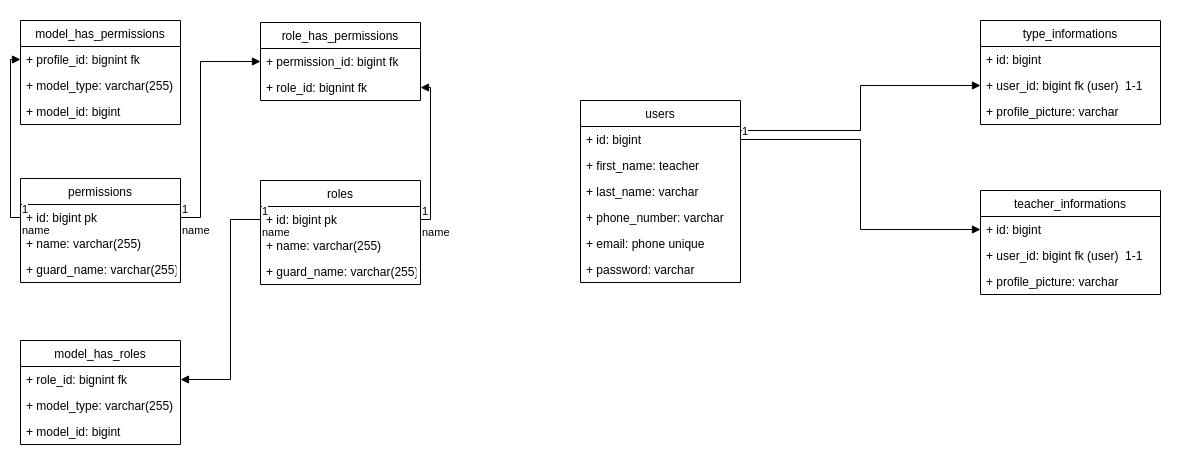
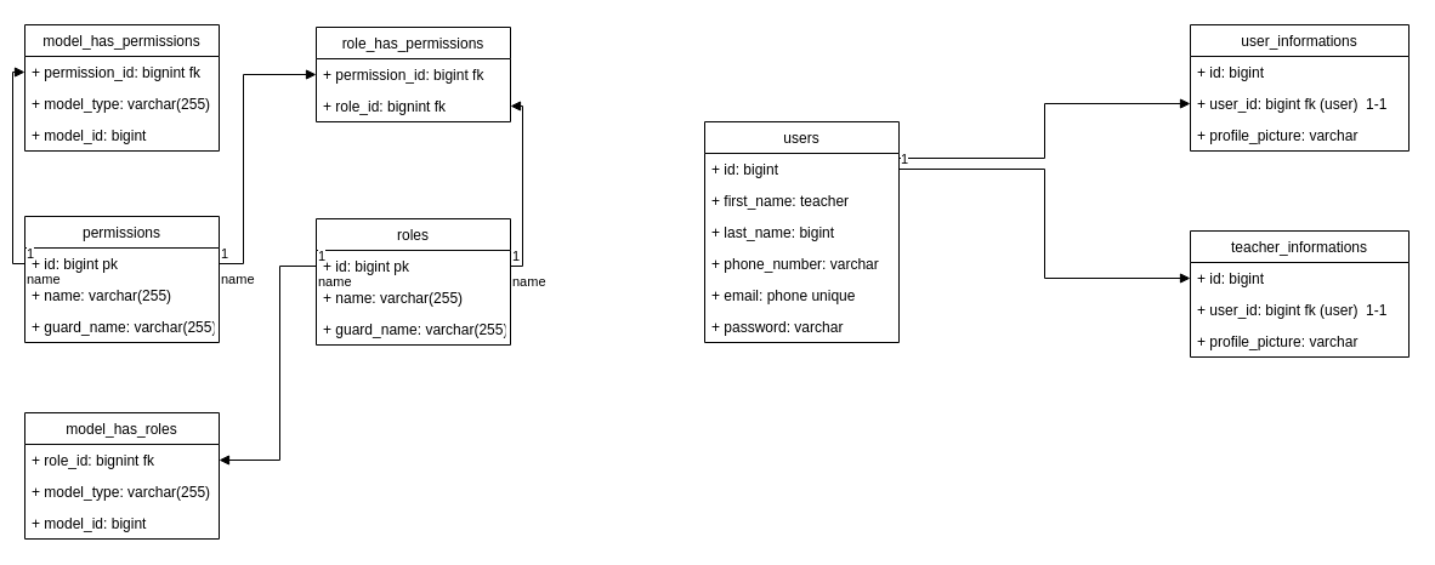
  <mxCell id="0" />
  <mxCell id="1" parent="0" />
  <mxCell id="2" value="users" style="swimlane;fontStyle=0;childLayout=stackLayout;horizontal=1;startSize=26;fillColor=none;horizontalStack=0;resizeParent=1;resizeParentMax=0;resizeLast=0;collapsible=1;marginBottom=0;" vertex="1" parent="1"><mxGeometry x="580" y="100" width="160" height="182" as="geometry" /></mxCell>
  <mxCell id="3" value="+ id: bigint" style="text;strokeColor=none;fillColor=none;align=left;verticalAlign=top;spacingLeft=4;spacingRight=4;overflow=hidden;rotatable=0;points=[[0,0.5],[1,0.5]];portConstraint=eastwest;" vertex="1" parent="2"><mxGeometry y="26" width="160" height="26" as="geometry" /></mxCell>
  <mxCell id="4" value="+ first_name: teacher " style="text;strokeColor=none;fillColor=none;align=left;verticalAlign=top;spacingLeft=4;spacingRight=4;overflow=hidden;rotatable=0;points=[[0,0.5],[1,0.5]];portConstraint=eastwest;" vertex="1" parent="2"><mxGeometry y="52" width="160" height="26" as="geometry" /></mxCell>
- <mxCell id="5" value="+ last_name: varchar" style="text;strokeColor=none;fillColor=none;align=left;verticalAlign=top;spacingLeft=4;spacingRight=4;overflow=hidden;rotatable=0;points=[[0,0.5],[1,0.5]];portConstraint=eastwest;" vertex="1" parent="2"><mxGeometry y="78" width="160" height="26" as="geometry" /></mxCell>
+ <mxCell id="5" value="+ last_name: bigint" style="text;strokeColor=none;fillColor=none;align=left;verticalAlign=top;spacingLeft=4;spacingRight=4;overflow=hidden;rotatable=0;points=[[0,0.5],[1,0.5]];portConstraint=eastwest;" vertex="1" parent="2"><mxGeometry y="78" width="160" height="26" as="geometry" /></mxCell>
  <mxCell id="6" value="+ phone_number: varchar" style="text;strokeColor=none;fillColor=none;align=left;verticalAlign=top;spacingLeft=4;spacingRight=4;overflow=hidden;rotatable=0;points=[[0,0.5],[1,0.5]];portConstraint=eastwest;" vertex="1" parent="2"><mxGeometry y="104" width="160" height="26" as="geometry" /></mxCell>
  <mxCell id="7" value="+ email: phone unique" style="text;strokeColor=none;fillColor=none;align=left;verticalAlign=top;spacingLeft=4;spacingRight=4;overflow=hidden;rotatable=0;points=[[0,0.5],[1,0.5]];portConstraint=eastwest;" vertex="1" parent="2"><mxGeometry y="130" width="160" height="26" as="geometry" /></mxCell>
  <mxCell id="8" value="+ password: varchar" style="text;strokeColor=none;fillColor=none;align=left;verticalAlign=top;spacingLeft=4;spacingRight=4;overflow=hidden;rotatable=0;points=[[0,0.5],[1,0.5]];portConstraint=eastwest;" vertex="1" parent="2"><mxGeometry y="156" width="160" height="26" as="geometry" /></mxCell>
- <mxCell id="9" value="type_informations" style="swimlane;fontStyle=0;childLayout=stackLayout;horizontal=1;startSize=26;fillColor=none;horizontalStack=0;resizeParent=1;resizeParentMax=0;resizeLast=0;collapsible=1;marginBottom=0;" vertex="1" parent="1"><mxGeometry x="980" y="20" width="180" height="104" as="geometry" /></mxCell>
+ <mxCell id="9" value="user_informations" style="swimlane;fontStyle=0;childLayout=stackLayout;horizontal=1;startSize=26;fillColor=none;horizontalStack=0;resizeParent=1;resizeParentMax=0;resizeLast=0;collapsible=1;marginBottom=0;" vertex="1" parent="1"><mxGeometry x="980" y="20" width="180" height="104" as="geometry" /></mxCell>
  <mxCell id="10" value="+ id: bigint" style="text;strokeColor=none;fillColor=none;align=left;verticalAlign=top;spacingLeft=4;spacingRight=4;overflow=hidden;rotatable=0;points=[[0,0.5],[1,0.5]];portConstraint=eastwest;" vertex="1" parent="9"><mxGeometry y="26" width="180" height="26" as="geometry" /></mxCell>
  <mxCell id="11" value="+ user_id: bigint fk (user)  1-1" style="text;strokeColor=none;fillColor=none;align=left;verticalAlign=top;spacingLeft=4;spacingRight=4;overflow=hidden;rotatable=0;points=[[0,0.5],[1,0.5]];portConstraint=eastwest;" vertex="1" parent="9"><mxGeometry y="52" width="180" height="26" as="geometry" /></mxCell>
  <mxCell id="12" value="+ profile_picture: varchar" style="text;strokeColor=none;fillColor=none;align=left;verticalAlign=top;spacingLeft=4;spacingRight=4;overflow=hidden;rotatable=0;points=[[0,0.5],[1,0.5]];portConstraint=eastwest;" vertex="1" parent="9"><mxGeometry y="78" width="180" height="26" as="geometry" /></mxCell>
  <mxCell id="13" value="teacher_informations" style="swimlane;fontStyle=0;childLayout=stackLayout;horizontal=1;startSize=26;fillColor=none;horizontalStack=0;resizeParent=1;resizeParentMax=0;resizeLast=0;collapsible=1;marginBottom=0;" vertex="1" parent="1"><mxGeometry x="980" y="190" width="180" height="104" as="geometry" /></mxCell>
  <mxCell id="14" value="+ id: bigint" style="text;strokeColor=none;fillColor=none;align=left;verticalAlign=top;spacingLeft=4;spacingRight=4;overflow=hidden;rotatable=0;points=[[0,0.5],[1,0.5]];portConstraint=eastwest;" vertex="1" parent="13"><mxGeometry y="26" width="180" height="26" as="geometry" /></mxCell>
  <mxCell id="15" value="+ user_id: bigint fk (user)  1-1" style="text;strokeColor=none;fillColor=none;align=left;verticalAlign=top;spacingLeft=4;spacingRight=4;overflow=hidden;rotatable=0;points=[[0,0.5],[1,0.5]];portConstraint=eastwest;" vertex="1" parent="13"><mxGeometry y="52" width="180" height="26" as="geometry" /></mxCell>
  <mxCell id="16" value="+ profile_picture: varchar" style="text;strokeColor=none;fillColor=none;align=left;verticalAlign=top;spacingLeft=4;spacingRight=4;overflow=hidden;rotatable=0;points=[[0,0.5],[1,0.5]];portConstraint=eastwest;" vertex="1" parent="13"><mxGeometry y="78" width="180" height="26" as="geometry" /></mxCell>
  <mxCell id="17" value="role_has_permissions" style="swimlane;fontStyle=0;childLayout=stackLayout;horizontal=1;startSize=26;fillColor=none;horizontalStack=0;resizeParent=1;resizeParentMax=0;resizeLast=0;collapsible=1;marginBottom=0;" vertex="1" parent="1"><mxGeometry x="260" y="22" width="160" height="78" as="geometry" /></mxCell>
  <mxCell id="18" value="+ permission_id: bigint fk" style="text;strokeColor=none;fillColor=none;align=left;verticalAlign=top;spacingLeft=4;spacingRight=4;overflow=hidden;rotatable=0;points=[[0,0.5],[1,0.5]];portConstraint=eastwest;" vertex="1" parent="17"><mxGeometry y="26" width="160" height="26" as="geometry" /></mxCell>
  <mxCell id="19" value="+ role_id: bignint fk" style="text;strokeColor=none;fillColor=none;align=left;verticalAlign=top;spacingLeft=4;spacingRight=4;overflow=hidden;rotatable=0;points=[[0,0.5],[1,0.5]];portConstraint=eastwest;" vertex="1" parent="17"><mxGeometry y="52" width="160" height="26" as="geometry" /></mxCell>
  <mxCell id="20" value="model_has_roles" style="swimlane;fontStyle=0;childLayout=stackLayout;horizontal=1;startSize=26;fillColor=none;horizontalStack=0;resizeParent=1;resizeParentMax=0;resizeLast=0;collapsible=1;marginBottom=0;" vertex="1" parent="1"><mxGeometry x="20" y="340" width="160" height="104" as="geometry" /></mxCell>
  <mxCell id="21" value="+ role_id: bignint fk" style="text;strokeColor=none;fillColor=none;align=left;verticalAlign=top;spacingLeft=4;spacingRight=4;overflow=hidden;rotatable=0;points=[[0,0.5],[1,0.5]];portConstraint=eastwest;" vertex="1" parent="20"><mxGeometry y="26" width="160" height="26" as="geometry" /></mxCell>
  <mxCell id="22" value="+ model_type: varchar(255)" style="text;strokeColor=none;fillColor=none;align=left;verticalAlign=top;spacingLeft=4;spacingRight=4;overflow=hidden;rotatable=0;points=[[0,0.5],[1,0.5]];portConstraint=eastwest;" vertex="1" parent="20"><mxGeometry y="52" width="160" height="26" as="geometry" /></mxCell>
  <mxCell id="23" value="+ model_id: bigint" style="text;strokeColor=none;fillColor=none;align=left;verticalAlign=top;spacingLeft=4;spacingRight=4;overflow=hidden;rotatable=0;points=[[0,0.5],[1,0.5]];portConstraint=eastwest;" vertex="1" parent="20"><mxGeometry y="78" width="160" height="26" as="geometry" /></mxCell>
  <mxCell id="24" value="model_has_permissions" style="swimlane;fontStyle=0;childLayout=stackLayout;horizontal=1;startSize=26;fillColor=none;horizontalStack=0;resizeParent=1;resizeParentMax=0;resizeLast=0;collapsible=1;marginBottom=0;" vertex="1" parent="1"><mxGeometry x="20" y="20" width="160" height="104" as="geometry" /></mxCell>
- <mxCell id="25" value="+ profile_id: bignint fk" style="text;strokeColor=none;fillColor=none;align=left;verticalAlign=top;spacingLeft=4;spacingRight=4;overflow=hidden;rotatable=0;points=[[0,0.5],[1,0.5]];portConstraint=eastwest;" vertex="1" parent="24"><mxGeometry y="26" width="160" height="26" as="geometry" /></mxCell>
+ <mxCell id="25" value="+ permission_id: bignint fk" style="text;strokeColor=none;fillColor=none;align=left;verticalAlign=top;spacingLeft=4;spacingRight=4;overflow=hidden;rotatable=0;points=[[0,0.5],[1,0.5]];portConstraint=eastwest;" vertex="1" parent="24"><mxGeometry y="26" width="160" height="26" as="geometry" /></mxCell>
  <mxCell id="26" value="+ model_type: varchar(255)" style="text;strokeColor=none;fillColor=none;align=left;verticalAlign=top;spacingLeft=4;spacingRight=4;overflow=hidden;rotatable=0;points=[[0,0.5],[1,0.5]];portConstraint=eastwest;" vertex="1" parent="24"><mxGeometry y="52" width="160" height="26" as="geometry" /></mxCell>
  <mxCell id="27" value="+ model_id: bigint" style="text;strokeColor=none;fillColor=none;align=left;verticalAlign=top;spacingLeft=4;spacingRight=4;overflow=hidden;rotatable=0;points=[[0,0.5],[1,0.5]];portConstraint=eastwest;" vertex="1" parent="24"><mxGeometry y="78" width="160" height="26" as="geometry" /></mxCell>
  <mxCell id="28" value="roles" style="swimlane;fontStyle=0;childLayout=stackLayout;horizontal=1;startSize=26;fillColor=none;horizontalStack=0;resizeParent=1;resizeParentMax=0;resizeLast=0;collapsible=1;marginBottom=0;" vertex="1" parent="1"><mxGeometry x="260" y="180" width="160" height="104" as="geometry" /></mxCell>
  <mxCell id="29" value="+ id: bigint pk" style="text;strokeColor=none;fillColor=none;align=left;verticalAlign=top;spacingLeft=4;spacingRight=4;overflow=hidden;rotatable=0;points=[[0,0.5],[1,0.5]];portConstraint=eastwest;" vertex="1" parent="28"><mxGeometry y="26" width="160" height="26" as="geometry" /></mxCell>
  <mxCell id="30" value="+ name: varchar(255)" style="text;strokeColor=none;fillColor=none;align=left;verticalAlign=top;spacingLeft=4;spacingRight=4;overflow=hidden;rotatable=0;points=[[0,0.5],[1,0.5]];portConstraint=eastwest;" vertex="1" parent="28"><mxGeometry y="52" width="160" height="26" as="geometry" /></mxCell>
  <mxCell id="31" value="+ guard_name: varchar(255)" style="text;strokeColor=none;fillColor=none;align=left;verticalAlign=top;spacingLeft=4;spacingRight=4;overflow=hidden;rotatable=0;points=[[0,0.5],[1,0.5]];portConstraint=eastwest;" vertex="1" parent="28"><mxGeometry y="78" width="160" height="26" as="geometry" /></mxCell>
  <mxCell id="32" value="permissions" style="swimlane;fontStyle=0;childLayout=stackLayout;horizontal=1;startSize=26;fillColor=none;horizontalStack=0;resizeParent=1;resizeParentMax=0;resizeLast=0;collapsible=1;marginBottom=0;" vertex="1" parent="1"><mxGeometry x="20" y="178" width="160" height="104" as="geometry" /></mxCell>
  <mxCell id="33" value="+ id: bigint pk" style="text;strokeColor=none;fillColor=none;align=left;verticalAlign=top;spacingLeft=4;spacingRight=4;overflow=hidden;rotatable=0;points=[[0,0.5],[1,0.5]];portConstraint=eastwest;" vertex="1" parent="32"><mxGeometry y="26" width="160" height="26" as="geometry" /></mxCell>
  <mxCell id="34" value="+ name: varchar(255)" style="text;strokeColor=none;fillColor=none;align=left;verticalAlign=top;spacingLeft=4;spacingRight=4;overflow=hidden;rotatable=0;points=[[0,0.5],[1,0.5]];portConstraint=eastwest;" vertex="1" parent="32"><mxGeometry y="52" width="160" height="26" as="geometry" /></mxCell>
  <mxCell id="35" value="+ guard_name: varchar(255)" style="text;strokeColor=none;fillColor=none;align=left;verticalAlign=top;spacingLeft=4;spacingRight=4;overflow=hidden;rotatable=0;points=[[0,0.5],[1,0.5]];portConstraint=eastwest;" vertex="1" parent="32"><mxGeometry y="78" width="160" height="26" as="geometry" /></mxCell>
  <mxCell id="36" value="" style="endArrow=block;endFill=1;html=1;edgeStyle=orthogonalEdgeStyle;align=left;verticalAlign=top;rounded=0;entryX=0;entryY=0.5;entryDx=0;entryDy=0;exitX=1;exitY=0.5;exitDx=0;exitDy=0;" edge="1" parent="1" source="3" target="11"><mxGeometry x="-1" relative="1" as="geometry"><mxPoint x="770" y="160" as="sourcePoint" /><mxPoint x="900" y="130" as="targetPoint" /><Array as="points"><mxPoint x="740" y="130" /><mxPoint x="860" y="130" /><mxPoint x="860" y="85" /></Array></mxGeometry></mxCell>
  <mxCell id="37" value="1" style="edgeLabel;resizable=0;html=1;align=left;verticalAlign=bottom;" connectable="0" vertex="1" parent="36"><mxGeometry x="-1" relative="1" as="geometry" /></mxCell>
  <mxCell id="38" value="" style="endArrow=block;endFill=1;html=1;edgeStyle=orthogonalEdgeStyle;align=left;verticalAlign=top;rounded=0;entryX=0;entryY=0.5;entryDx=0;entryDy=0;exitX=1;exitY=0.5;exitDx=0;exitDy=0;" edge="1" parent="1" source="3" target="14"><mxGeometry x="-1" relative="1" as="geometry"><mxPoint x="810" y="220" as="sourcePoint" /><mxPoint x="967" y="220" as="targetPoint" /></mxGeometry></mxCell>
  <mxCell id="39" value="1" style="edgeLabel;resizable=0;html=1;align=left;verticalAlign=bottom;" connectable="0" vertex="1" parent="38"><mxGeometry x="-1" relative="1" as="geometry" /></mxCell>
  <mxCell id="40" value="name" style="endArrow=block;endFill=1;html=1;edgeStyle=orthogonalEdgeStyle;align=left;verticalAlign=top;rounded=0;exitX=0;exitY=0.5;exitDx=0;exitDy=0;" edge="1" parent="1" source="29" target="21"><mxGeometry x="-1" relative="1" as="geometry"><mxPoint x="360" y="380" as="sourcePoint" /><mxPoint x="290" y="380" as="targetPoint" /><Array as="points"><mxPoint x="230" y="219" /><mxPoint x="230" y="379" /></Array></mxGeometry></mxCell>
  <mxCell id="41" value="1" style="edgeLabel;resizable=0;html=1;align=left;verticalAlign=bottom;" connectable="0" vertex="1" parent="40"><mxGeometry x="-1" relative="1" as="geometry" /></mxCell>
  <mxCell id="42" value="name" style="endArrow=block;endFill=1;html=1;edgeStyle=orthogonalEdgeStyle;align=left;verticalAlign=top;rounded=0;entryX=1;entryY=0.5;entryDx=0;entryDy=0;exitX=1;exitY=0.5;exitDx=0;exitDy=0;" edge="1" parent="1" source="29" target="19"><mxGeometry x="-1" relative="1" as="geometry"><mxPoint x="360" y="150" as="sourcePoint" /><mxPoint x="520" y="150" as="targetPoint" /></mxGeometry></mxCell>
  <mxCell id="43" value="1" style="edgeLabel;resizable=0;html=1;align=left;verticalAlign=bottom;" connectable="0" vertex="1" parent="42"><mxGeometry x="-1" relative="1" as="geometry" /></mxCell>
  <mxCell id="44" value="name" style="endArrow=block;endFill=1;html=1;edgeStyle=orthogonalEdgeStyle;align=left;verticalAlign=top;rounded=0;entryX=0;entryY=0.5;entryDx=0;entryDy=0;" edge="1" parent="1" source="33" target="18"><mxGeometry x="-1" relative="1" as="geometry"><mxPoint x="80" y="150" as="sourcePoint" /><mxPoint x="240" y="150" as="targetPoint" /><Array as="points"><mxPoint x="200" y="217" /><mxPoint x="200" y="61" /></Array></mxGeometry></mxCell>
  <mxCell id="45" value="1" style="edgeLabel;resizable=0;html=1;align=left;verticalAlign=bottom;" connectable="0" vertex="1" parent="44"><mxGeometry x="-1" relative="1" as="geometry" /></mxCell>
  <mxCell id="46" value="name" style="endArrow=block;endFill=1;html=1;edgeStyle=orthogonalEdgeStyle;align=left;verticalAlign=top;rounded=0;entryX=0;entryY=0.5;entryDx=0;entryDy=0;exitX=0;exitY=0.5;exitDx=0;exitDy=0;" edge="1" parent="1" source="33" target="25"><mxGeometry x="-1" relative="1" as="geometry"><mxPoint x="0" y="160" as="sourcePoint" /><mxPoint x="160" y="160" as="targetPoint" /></mxGeometry></mxCell>
  <mxCell id="47" value="1" style="edgeLabel;resizable=0;html=1;align=left;verticalAlign=bottom;" connectable="0" vertex="1" parent="46"><mxGeometry x="-1" relative="1" as="geometry" /></mxCell>
